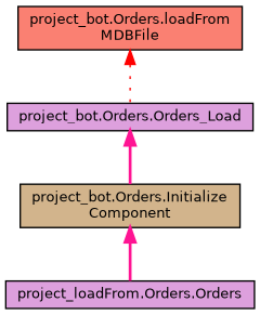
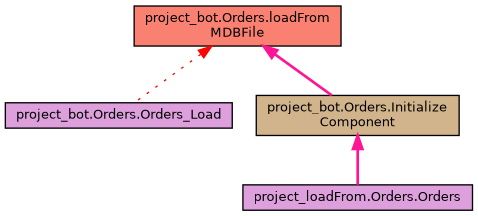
  digraph {
    rankdir=TB
    node [color=black fillcolor=plum fontname=Helvetica fontsize=10 shape=record style=filled]
    edge [color=deeppink dir=back fontname=Helvetica fontsize=10 labelfontname=Helvetica labelfontsize=10 style=bold]
    n1 [fillcolor=salmon fontcolor=black height=0.2 label="project_bot.Orders.loadFrom\lMDBFile" width=0.4]
    n2 [height=0.2 label="project_bot.Orders.Orders_Load" width=0.4]
    n3 [fillcolor=tan height=0.2 label="project_bot.Orders.Initialize\lComponent" width=0.4]
    n4 [height=0.2 label="project_loadFrom.Orders.Orders" width=0.4]
    n1 -> n2 [color=red style=dotted]
-   n2 -> n3
+   n1 -> n3
    n3 -> n4
  }
